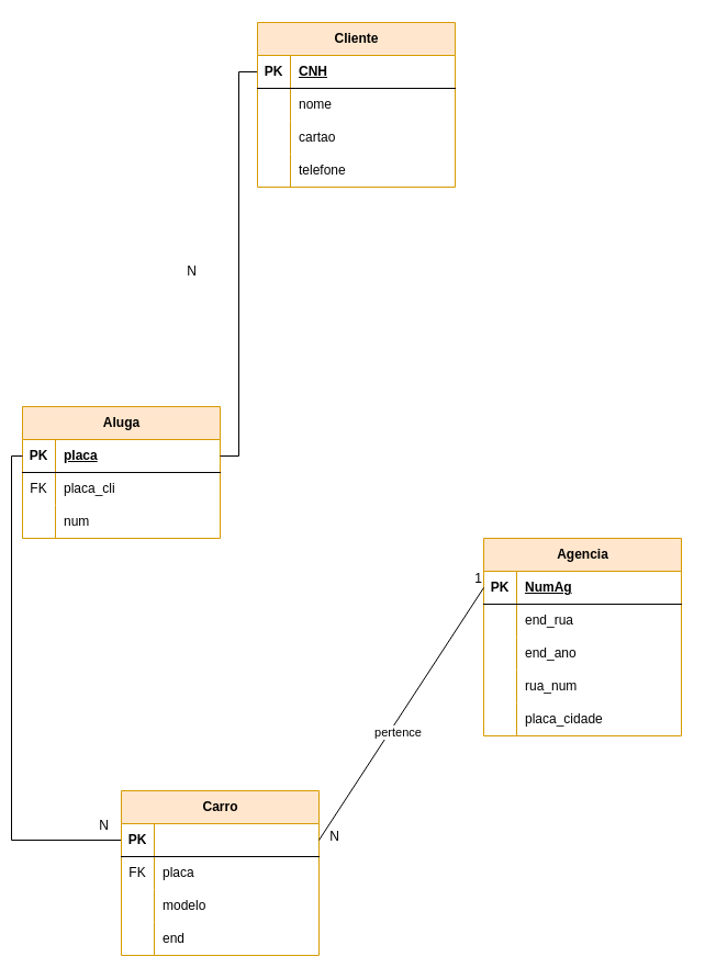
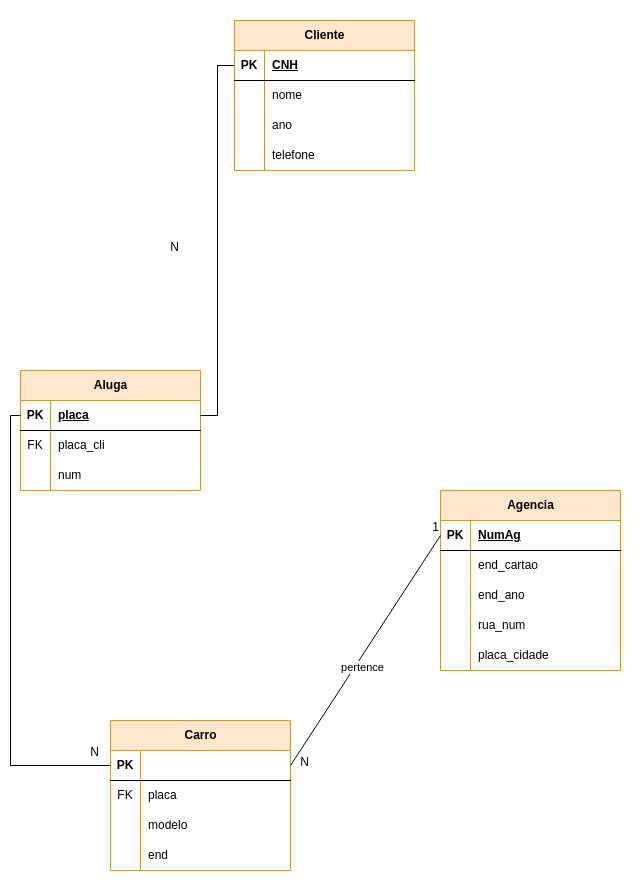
  <mxCell id="0" />
  <mxCell id="1" parent="0" />
  <mxCell id="2" value="Aluga" style="shape=table;startSize=30;container=1;collapsible=1;childLayout=tableLayout;fixedRows=1;rowLines=0;fontStyle=1;align=center;resizeLast=1;html=1;fillColor=#ffe6cc;strokeColor=#d79b00;" parent="1" vertex="1"><mxGeometry x="20" y="370" width="180" height="120" as="geometry" /></mxCell>
  <mxCell id="3" value="" style="shape=tableRow;horizontal=0;startSize=0;swimlaneHead=0;swimlaneBody=0;fillColor=none;collapsible=0;dropTarget=0;points=[[0,0.5],[1,0.5]];portConstraint=eastwest;top=0;left=0;right=0;bottom=1;" parent="2" vertex="1"><mxGeometry y="30" width="180" height="30" as="geometry" /></mxCell>
  <mxCell id="4" value="PK" style="shape=partialRectangle;connectable=0;fillColor=none;top=0;left=0;bottom=0;right=0;fontStyle=1;overflow=hidden;whiteSpace=wrap;html=1;" parent="3" vertex="1"><mxGeometry width="30" height="30" as="geometry"><mxRectangle width="30" height="30" as="alternateBounds" /></mxGeometry></mxCell>
  <mxCell id="5" value="placa" style="shape=partialRectangle;connectable=0;fillColor=none;top=0;left=0;bottom=0;right=0;align=left;spacingLeft=6;fontStyle=5;overflow=hidden;whiteSpace=wrap;html=1;" parent="3" vertex="1"><mxGeometry x="30" width="150" height="30" as="geometry"><mxRectangle width="150" height="30" as="alternateBounds" /></mxGeometry></mxCell>
  <mxCell id="6" value="" style="shape=tableRow;horizontal=0;startSize=0;swimlaneHead=0;swimlaneBody=0;fillColor=none;collapsible=0;dropTarget=0;points=[[0,0.5],[1,0.5]];portConstraint=eastwest;top=0;left=0;right=0;bottom=0;" parent="2" vertex="1"><mxGeometry y="60" width="180" height="30" as="geometry" /></mxCell>
  <mxCell id="7" value="FK" style="shape=partialRectangle;connectable=0;fillColor=none;top=0;left=0;bottom=0;right=0;editable=1;overflow=hidden;whiteSpace=wrap;html=1;" parent="6" vertex="1"><mxGeometry width="30" height="30" as="geometry"><mxRectangle width="30" height="30" as="alternateBounds" /></mxGeometry></mxCell>
  <mxCell id="8" value="placa_cli" style="shape=partialRectangle;connectable=0;fillColor=none;top=0;left=0;bottom=0;right=0;align=left;spacingLeft=6;overflow=hidden;whiteSpace=wrap;html=1;" parent="6" vertex="1"><mxGeometry x="30" width="150" height="30" as="geometry"><mxRectangle width="150" height="30" as="alternateBounds" /></mxGeometry></mxCell>
  <mxCell id="9" value="" style="shape=tableRow;horizontal=0;startSize=0;swimlaneHead=0;swimlaneBody=0;fillColor=none;collapsible=0;dropTarget=0;points=[[0,0.5],[1,0.5]];portConstraint=eastwest;top=0;left=0;right=0;bottom=0;" parent="2" vertex="1"><mxGeometry y="90" width="180" height="30" as="geometry" /></mxCell>
  <mxCell id="10" value="" style="shape=partialRectangle;connectable=0;fillColor=none;top=0;left=0;bottom=0;right=0;editable=1;overflow=hidden;whiteSpace=wrap;html=1;" parent="9" vertex="1"><mxGeometry width="30" height="30" as="geometry"><mxRectangle width="30" height="30" as="alternateBounds" /></mxGeometry></mxCell>
  <mxCell id="11" value="num" style="shape=partialRectangle;connectable=0;fillColor=none;top=0;left=0;bottom=0;right=0;align=left;spacingLeft=6;overflow=hidden;whiteSpace=wrap;html=1;" parent="9" vertex="1"><mxGeometry x="30" width="150" height="30" as="geometry"><mxRectangle width="150" height="30" as="alternateBounds" /></mxGeometry></mxCell>
  <mxCell id="12" value="" style="endArrow=none;html=1;rounded=0;edgeStyle=orthogonalEdgeStyle;exitX=0;exitY=0.5;exitDx=0;exitDy=0;" parent="1" source="47" target="3" edge="1"><mxGeometry relative="1" as="geometry"><mxPoint x="180" y="50" as="sourcePoint" /><mxPoint x="280" y="420" as="targetPoint" /></mxGeometry></mxCell>
  <mxCell id="13" value="N" style="resizable=0;html=1;whiteSpace=wrap;align=right;verticalAlign=bottom;" parent="12" connectable="0" vertex="1"><mxGeometry x="1" relative="1" as="geometry"><mxPoint x="-20" y="-160" as="offset" /></mxGeometry></mxCell>
  <mxCell id="14" value="" style="endArrow=none;html=1;rounded=0;edgeStyle=orthogonalEdgeStyle;entryX=0;entryY=0.5;entryDx=0;entryDy=0;exitX=0;exitY=0.5;exitDx=0;exitDy=0;" parent="1" source="18" target="3" edge="1"><mxGeometry relative="1" as="geometry"><mxPoint x="70" y="760" as="sourcePoint" /><mxPoint x="20" y="420" as="targetPoint" /></mxGeometry></mxCell>
  <mxCell id="15" value="N" style="resizable=0;html=1;whiteSpace=wrap;align=right;verticalAlign=bottom;" parent="14" connectable="0" vertex="1"><mxGeometry x="1" relative="1" as="geometry"><mxPoint x="80" y="345" as="offset" /></mxGeometry></mxCell>
  <mxCell id="16" value="N" style="resizable=0;html=1;whiteSpace=wrap;align=right;verticalAlign=bottom;" parent="14" connectable="0" vertex="1"><mxGeometry x="1" relative="1" as="geometry"><mxPoint x="290" y="355" as="offset" /></mxGeometry></mxCell>
  <mxCell id="17" value="Carro" style="shape=table;startSize=30;container=1;collapsible=1;childLayout=tableLayout;fixedRows=1;rowLines=0;fontStyle=1;align=center;resizeLast=1;html=1;fillColor=#ffe6cc;strokeColor=#d79b00;" parent="1" vertex="1"><mxGeometry x="110" y="720" width="180" height="150" as="geometry" /></mxCell>
  <mxCell id="18" value="" style="shape=tableRow;horizontal=0;startSize=0;swimlaneHead=0;swimlaneBody=0;fillColor=none;collapsible=0;dropTarget=0;points=[[0,0.5],[1,0.5]];portConstraint=eastwest;top=0;left=0;right=0;bottom=1;" parent="17" vertex="1"><mxGeometry y="30" width="180" height="30" as="geometry" /></mxCell>
  <mxCell id="19" value="PK" style="shape=partialRectangle;connectable=0;fillColor=none;top=0;left=0;bottom=0;right=0;fontStyle=1;overflow=hidden;whiteSpace=wrap;html=1;" parent="18" vertex="1"><mxGeometry width="30" height="30" as="geometry"><mxRectangle width="30" height="30" as="alternateBounds" /></mxGeometry></mxCell>
  <mxCell id="20" value="" style="shape=partialRectangle;connectable=0;fillColor=none;top=0;left=0;bottom=0;right=0;align=left;spacingLeft=6;fontStyle=5;overflow=hidden;whiteSpace=wrap;html=1;" parent="18" vertex="1"><mxGeometry x="30" width="150" height="30" as="geometry"><mxRectangle width="150" height="30" as="alternateBounds" /></mxGeometry></mxCell>
  <mxCell id="21" value="" style="shape=tableRow;horizontal=0;startSize=0;swimlaneHead=0;swimlaneBody=0;fillColor=none;collapsible=0;dropTarget=0;points=[[0,0.5],[1,0.5]];portConstraint=eastwest;top=0;left=0;right=0;bottom=0;" parent="17" vertex="1"><mxGeometry y="60" width="180" height="30" as="geometry" /></mxCell>
  <mxCell id="22" value="FK" style="shape=partialRectangle;connectable=0;fillColor=none;top=0;left=0;bottom=0;right=0;editable=1;overflow=hidden;whiteSpace=wrap;html=1;" parent="21" vertex="1"><mxGeometry width="30" height="30" as="geometry"><mxRectangle width="30" height="30" as="alternateBounds" /></mxGeometry></mxCell>
  <mxCell id="23" value="placa" style="shape=partialRectangle;connectable=0;fillColor=none;top=0;left=0;bottom=0;right=0;align=left;spacingLeft=6;overflow=hidden;whiteSpace=wrap;html=1;" parent="21" vertex="1"><mxGeometry x="30" width="150" height="30" as="geometry"><mxRectangle width="150" height="30" as="alternateBounds" /></mxGeometry></mxCell>
  <mxCell id="24" value="" style="shape=tableRow;horizontal=0;startSize=0;swimlaneHead=0;swimlaneBody=0;fillColor=none;collapsible=0;dropTarget=0;points=[[0,0.5],[1,0.5]];portConstraint=eastwest;top=0;left=0;right=0;bottom=0;" parent="17" vertex="1"><mxGeometry y="90" width="180" height="30" as="geometry" /></mxCell>
  <mxCell id="25" value="" style="shape=partialRectangle;connectable=0;fillColor=none;top=0;left=0;bottom=0;right=0;editable=1;overflow=hidden;whiteSpace=wrap;html=1;" parent="24" vertex="1"><mxGeometry width="30" height="30" as="geometry"><mxRectangle width="30" height="30" as="alternateBounds" /></mxGeometry></mxCell>
  <mxCell id="26" value="modelo" style="shape=partialRectangle;connectable=0;fillColor=none;top=0;left=0;bottom=0;right=0;align=left;spacingLeft=6;overflow=hidden;whiteSpace=wrap;html=1;" parent="24" vertex="1"><mxGeometry x="30" width="150" height="30" as="geometry"><mxRectangle width="150" height="30" as="alternateBounds" /></mxGeometry></mxCell>
  <mxCell id="27" value="" style="shape=tableRow;horizontal=0;startSize=0;swimlaneHead=0;swimlaneBody=0;fillColor=none;collapsible=0;dropTarget=0;points=[[0,0.5],[1,0.5]];portConstraint=eastwest;top=0;left=0;right=0;bottom=0;" parent="17" vertex="1"><mxGeometry y="120" width="180" height="30" as="geometry" /></mxCell>
  <mxCell id="28" value="" style="shape=partialRectangle;connectable=0;fillColor=none;top=0;left=0;bottom=0;right=0;editable=1;overflow=hidden;whiteSpace=wrap;html=1;" parent="27" vertex="1"><mxGeometry width="30" height="30" as="geometry"><mxRectangle width="30" height="30" as="alternateBounds" /></mxGeometry></mxCell>
  <mxCell id="29" value="end" style="shape=partialRectangle;connectable=0;fillColor=none;top=0;left=0;bottom=0;right=0;align=left;spacingLeft=6;overflow=hidden;whiteSpace=wrap;html=1;" parent="27" vertex="1"><mxGeometry x="30" width="150" height="30" as="geometry"><mxRectangle width="150" height="30" as="alternateBounds" /></mxGeometry></mxCell>
  <mxCell id="30" value="Agencia" style="shape=table;startSize=30;container=1;collapsible=1;childLayout=tableLayout;fixedRows=1;rowLines=0;fontStyle=1;align=center;resizeLast=1;html=1;fillColor=#ffe6cc;strokeColor=#d79b00;" parent="1" vertex="1"><mxGeometry x="440" y="490" width="180" height="180" as="geometry" /></mxCell>
  <mxCell id="31" value="" style="shape=tableRow;horizontal=0;startSize=0;swimlaneHead=0;swimlaneBody=0;fillColor=none;collapsible=0;dropTarget=0;points=[[0,0.5],[1,0.5]];portConstraint=eastwest;top=0;left=0;right=0;bottom=1;" parent="30" vertex="1"><mxGeometry y="30" width="180" height="30" as="geometry" /></mxCell>
  <mxCell id="32" value="PK" style="shape=partialRectangle;connectable=0;fillColor=none;top=0;left=0;bottom=0;right=0;fontStyle=1;overflow=hidden;whiteSpace=wrap;html=1;" parent="31" vertex="1"><mxGeometry width="30" height="30" as="geometry"><mxRectangle width="30" height="30" as="alternateBounds" /></mxGeometry></mxCell>
  <mxCell id="33" value="NumAg" style="shape=partialRectangle;connectable=0;fillColor=none;top=0;left=0;bottom=0;right=0;align=left;spacingLeft=6;fontStyle=5;overflow=hidden;whiteSpace=wrap;html=1;" parent="31" vertex="1"><mxGeometry x="30" width="150" height="30" as="geometry"><mxRectangle width="150" height="30" as="alternateBounds" /></mxGeometry></mxCell>
  <mxCell id="34" value="" style="shape=tableRow;horizontal=0;startSize=0;swimlaneHead=0;swimlaneBody=0;fillColor=none;collapsible=0;dropTarget=0;points=[[0,0.5],[1,0.5]];portConstraint=eastwest;top=0;left=0;right=0;bottom=0;" parent="30" vertex="1"><mxGeometry y="60" width="180" height="30" as="geometry" /></mxCell>
  <mxCell id="35" value="" style="shape=partialRectangle;connectable=0;fillColor=none;top=0;left=0;bottom=0;right=0;editable=1;overflow=hidden;whiteSpace=wrap;html=1;" parent="34" vertex="1"><mxGeometry width="30" height="30" as="geometry"><mxRectangle width="30" height="30" as="alternateBounds" /></mxGeometry></mxCell>
- <mxCell id="36" value="&lt;div&gt;end_rua&lt;/div&gt;" style="shape=partialRectangle;connectable=0;fillColor=none;top=0;left=0;bottom=0;right=0;align=left;spacingLeft=6;overflow=hidden;whiteSpace=wrap;html=1;" parent="34" vertex="1"><mxGeometry x="30" width="150" height="30" as="geometry"><mxRectangle width="150" height="30" as="alternateBounds" /></mxGeometry></mxCell>
+ <mxCell id="36" value="&lt;div&gt;end_cartao&lt;/div&gt;" style="shape=partialRectangle;connectable=0;fillColor=none;top=0;left=0;bottom=0;right=0;align=left;spacingLeft=6;overflow=hidden;whiteSpace=wrap;html=1;" parent="34" vertex="1"><mxGeometry x="30" width="150" height="30" as="geometry"><mxRectangle width="150" height="30" as="alternateBounds" /></mxGeometry></mxCell>
  <mxCell id="37" value="" style="shape=tableRow;horizontal=0;startSize=0;swimlaneHead=0;swimlaneBody=0;fillColor=none;collapsible=0;dropTarget=0;points=[[0,0.5],[1,0.5]];portConstraint=eastwest;top=0;left=0;right=0;bottom=0;" parent="30" vertex="1"><mxGeometry y="90" width="180" height="30" as="geometry" /></mxCell>
  <mxCell id="38" value="" style="shape=partialRectangle;connectable=0;fillColor=none;top=0;left=0;bottom=0;right=0;editable=1;overflow=hidden;whiteSpace=wrap;html=1;" parent="37" vertex="1"><mxGeometry width="30" height="30" as="geometry"><mxRectangle width="30" height="30" as="alternateBounds" /></mxGeometry></mxCell>
  <mxCell id="39" value="end_ano" style="shape=partialRectangle;connectable=0;fillColor=none;top=0;left=0;bottom=0;right=0;align=left;spacingLeft=6;overflow=hidden;whiteSpace=wrap;html=1;" parent="37" vertex="1"><mxGeometry x="30" width="150" height="30" as="geometry"><mxRectangle width="150" height="30" as="alternateBounds" /></mxGeometry></mxCell>
  <mxCell id="40" style="shape=tableRow;horizontal=0;startSize=0;swimlaneHead=0;swimlaneBody=0;fillColor=none;collapsible=0;dropTarget=0;points=[[0,0.5],[1,0.5]];portConstraint=eastwest;top=0;left=0;right=0;bottom=0;" parent="30" vertex="1"><mxGeometry y="120" width="180" height="30" as="geometry" /></mxCell>
  <mxCell id="41" style="shape=partialRectangle;connectable=0;fillColor=none;top=0;left=0;bottom=0;right=0;editable=1;overflow=hidden;whiteSpace=wrap;html=1;" parent="40" vertex="1"><mxGeometry width="30" height="30" as="geometry"><mxRectangle width="30" height="30" as="alternateBounds" /></mxGeometry></mxCell>
  <mxCell id="42" value="rua_num" style="shape=partialRectangle;connectable=0;fillColor=none;top=0;left=0;bottom=0;right=0;align=left;spacingLeft=6;overflow=hidden;whiteSpace=wrap;html=1;" parent="40" vertex="1"><mxGeometry x="30" width="150" height="30" as="geometry"><mxRectangle width="150" height="30" as="alternateBounds" /></mxGeometry></mxCell>
  <mxCell id="43" style="shape=tableRow;horizontal=0;startSize=0;swimlaneHead=0;swimlaneBody=0;fillColor=none;collapsible=0;dropTarget=0;points=[[0,0.5],[1,0.5]];portConstraint=eastwest;top=0;left=0;right=0;bottom=0;" parent="30" vertex="1"><mxGeometry y="150" width="180" height="30" as="geometry" /></mxCell>
  <mxCell id="44" style="shape=partialRectangle;connectable=0;fillColor=none;top=0;left=0;bottom=0;right=0;editable=1;overflow=hidden;whiteSpace=wrap;html=1;" parent="43" vertex="1"><mxGeometry width="30" height="30" as="geometry"><mxRectangle width="30" height="30" as="alternateBounds" /></mxGeometry></mxCell>
  <mxCell id="45" value="placa_cidade" style="shape=partialRectangle;connectable=0;fillColor=none;top=0;left=0;bottom=0;right=0;align=left;spacingLeft=6;overflow=hidden;whiteSpace=wrap;html=1;" parent="43" vertex="1"><mxGeometry x="30" width="150" height="30" as="geometry"><mxRectangle width="150" height="30" as="alternateBounds" /></mxGeometry></mxCell>
  <mxCell id="46" value="Cliente" style="shape=table;startSize=30;container=1;collapsible=1;childLayout=tableLayout;fixedRows=1;rowLines=0;fontStyle=1;align=center;resizeLast=1;html=1;fillColor=#ffe6cc;strokeColor=#d79b00;" parent="1" vertex="1"><mxGeometry x="234" y="20" width="180" height="150" as="geometry" /></mxCell>
  <mxCell id="47" value="" style="shape=tableRow;horizontal=0;startSize=0;swimlaneHead=0;swimlaneBody=0;fillColor=none;collapsible=0;dropTarget=0;points=[[0,0.5],[1,0.5]];portConstraint=eastwest;top=0;left=0;right=0;bottom=1;" parent="46" vertex="1"><mxGeometry y="30" width="180" height="30" as="geometry" /></mxCell>
  <mxCell id="48" value="PK" style="shape=partialRectangle;connectable=0;fillColor=none;top=0;left=0;bottom=0;right=0;fontStyle=1;overflow=hidden;whiteSpace=wrap;html=1;" parent="47" vertex="1"><mxGeometry width="30" height="30" as="geometry"><mxRectangle width="30" height="30" as="alternateBounds" /></mxGeometry></mxCell>
  <mxCell id="49" value="CNH" style="shape=partialRectangle;connectable=0;fillColor=none;top=0;left=0;bottom=0;right=0;align=left;spacingLeft=6;fontStyle=5;overflow=hidden;whiteSpace=wrap;html=1;" parent="47" vertex="1"><mxGeometry x="30" width="150" height="30" as="geometry"><mxRectangle width="150" height="30" as="alternateBounds" /></mxGeometry></mxCell>
  <mxCell id="50" value="" style="shape=tableRow;horizontal=0;startSize=0;swimlaneHead=0;swimlaneBody=0;fillColor=none;collapsible=0;dropTarget=0;points=[[0,0.5],[1,0.5]];portConstraint=eastwest;top=0;left=0;right=0;bottom=0;" parent="46" vertex="1"><mxGeometry y="60" width="180" height="30" as="geometry" /></mxCell>
  <mxCell id="51" value="" style="shape=partialRectangle;connectable=0;fillColor=none;top=0;left=0;bottom=0;right=0;editable=1;overflow=hidden;whiteSpace=wrap;html=1;" parent="50" vertex="1"><mxGeometry width="30" height="30" as="geometry"><mxRectangle width="30" height="30" as="alternateBounds" /></mxGeometry></mxCell>
  <mxCell id="52" value="nome" style="shape=partialRectangle;connectable=0;fillColor=none;top=0;left=0;bottom=0;right=0;align=left;spacingLeft=6;overflow=hidden;whiteSpace=wrap;html=1;" parent="50" vertex="1"><mxGeometry x="30" width="150" height="30" as="geometry"><mxRectangle width="150" height="30" as="alternateBounds" /></mxGeometry></mxCell>
  <mxCell id="53" value="" style="shape=tableRow;horizontal=0;startSize=0;swimlaneHead=0;swimlaneBody=0;fillColor=none;collapsible=0;dropTarget=0;points=[[0,0.5],[1,0.5]];portConstraint=eastwest;top=0;left=0;right=0;bottom=0;" parent="46" vertex="1"><mxGeometry y="90" width="180" height="30" as="geometry" /></mxCell>
  <mxCell id="54" value="" style="shape=partialRectangle;connectable=0;fillColor=none;top=0;left=0;bottom=0;right=0;editable=1;overflow=hidden;whiteSpace=wrap;html=1;" parent="53" vertex="1"><mxGeometry width="30" height="30" as="geometry"><mxRectangle width="30" height="30" as="alternateBounds" /></mxGeometry></mxCell>
- <mxCell id="55" value="cartao" style="shape=partialRectangle;connectable=0;fillColor=none;top=0;left=0;bottom=0;right=0;align=left;spacingLeft=6;overflow=hidden;whiteSpace=wrap;html=1;" parent="53" vertex="1"><mxGeometry x="30" width="150" height="30" as="geometry"><mxRectangle width="150" height="30" as="alternateBounds" /></mxGeometry></mxCell>
+ <mxCell id="55" value="ano" style="shape=partialRectangle;connectable=0;fillColor=none;top=0;left=0;bottom=0;right=0;align=left;spacingLeft=6;overflow=hidden;whiteSpace=wrap;html=1;" parent="53" vertex="1"><mxGeometry x="30" width="150" height="30" as="geometry"><mxRectangle width="150" height="30" as="alternateBounds" /></mxGeometry></mxCell>
  <mxCell id="56" style="shape=tableRow;horizontal=0;startSize=0;swimlaneHead=0;swimlaneBody=0;fillColor=none;collapsible=0;dropTarget=0;points=[[0,0.5],[1,0.5]];portConstraint=eastwest;top=0;left=0;right=0;bottom=0;" parent="46" vertex="1"><mxGeometry y="120" width="180" height="30" as="geometry" /></mxCell>
  <mxCell id="57" style="shape=partialRectangle;connectable=0;fillColor=none;top=0;left=0;bottom=0;right=0;editable=1;overflow=hidden;whiteSpace=wrap;html=1;" parent="56" vertex="1"><mxGeometry width="30" height="30" as="geometry"><mxRectangle width="30" height="30" as="alternateBounds" /></mxGeometry></mxCell>
  <mxCell id="58" value="telefone" style="shape=partialRectangle;connectable=0;fillColor=none;top=0;left=0;bottom=0;right=0;align=left;spacingLeft=6;overflow=hidden;whiteSpace=wrap;html=1;" parent="56" vertex="1"><mxGeometry x="30" width="150" height="30" as="geometry"><mxRectangle width="150" height="30" as="alternateBounds" /></mxGeometry></mxCell>
  <mxCell id="59" value="" style="endArrow=none;html=1;rounded=0;exitX=1;exitY=0.5;exitDx=0;exitDy=0;entryX=0;entryY=0.5;entryDx=0;entryDy=0;" parent="1" source="18" target="31" edge="1"><mxGeometry relative="1" as="geometry"><mxPoint x="320" y="794.41" as="sourcePoint" /><mxPoint x="480" y="794.41" as="targetPoint" /></mxGeometry></mxCell>
  <mxCell id="60" value="1" style="resizable=0;html=1;whiteSpace=wrap;align=right;verticalAlign=bottom;" parent="59" connectable="0" vertex="1"><mxGeometry x="1" relative="1" as="geometry" /></mxCell>
  <mxCell id="61" value="pertence" style="edgeLabel;html=1;align=center;verticalAlign=middle;resizable=0;points=[];" parent="59" vertex="1" connectable="0"><mxGeometry x="-0.116" y="-6" relative="1" as="geometry"><mxPoint as="offset" /></mxGeometry></mxCell>
